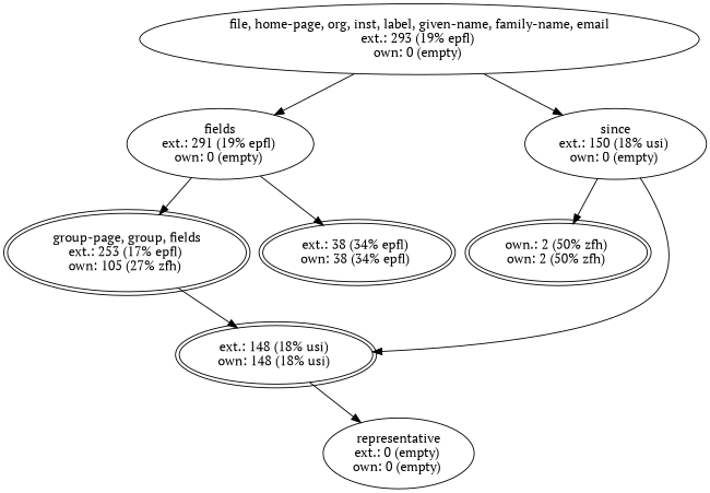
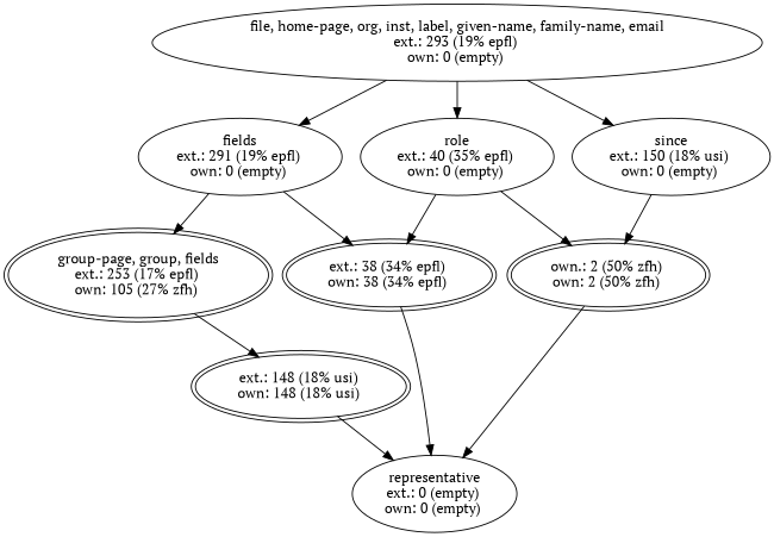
  digraph {
    fontname="PT Serif"
    node [fontname="PT Serif"]
    edge [fontname="PT Serif"]
    n1 [label="file, home-page, org, inst, label, given-name, family-name, email\next.: 293 (19% epfl) \nown: 0 (empty) "]
    n2 [label="fields\next.: 291 (19% epfl) \nown: 0 (empty) "]
    n3 [label="since\next.: 150 (18% usi) \nown: 0 (empty) "]
+   n4 [label="role\next.: 40 (35% epfl) \nown: 0 (empty) "]
    n5 [label="ext.: 38 (34% epfl) \nown: 38 (34% epfl) " peripheries=2]
    n6 [label="group-page, group, fields\next.: 253 (17% epfl) \nown: 105 (27% zfh) " peripheries=2]
    n7 [label="ext.: 148 (18% usi) \nown: 148 (18% usi) " peripheries=2]
    n8 [label="own.: 2 (50% zfh) \nown: 2 (50% zfh) " peripheries=2]
    n9 [label="representative\next.: 0 (empty) \nown: 0 (empty) "]
    n1 -> n2
    n1 -> n3
+   n1 -> n4
    n2 -> n5
    n2 -> n6
-   n3 -> n7
    n3 -> n8
+   n4 -> n5
+   n4 -> n8
+   n5 -> n9
    n6 -> n7
    n7 -> n9
+   n8 -> n9
  }
